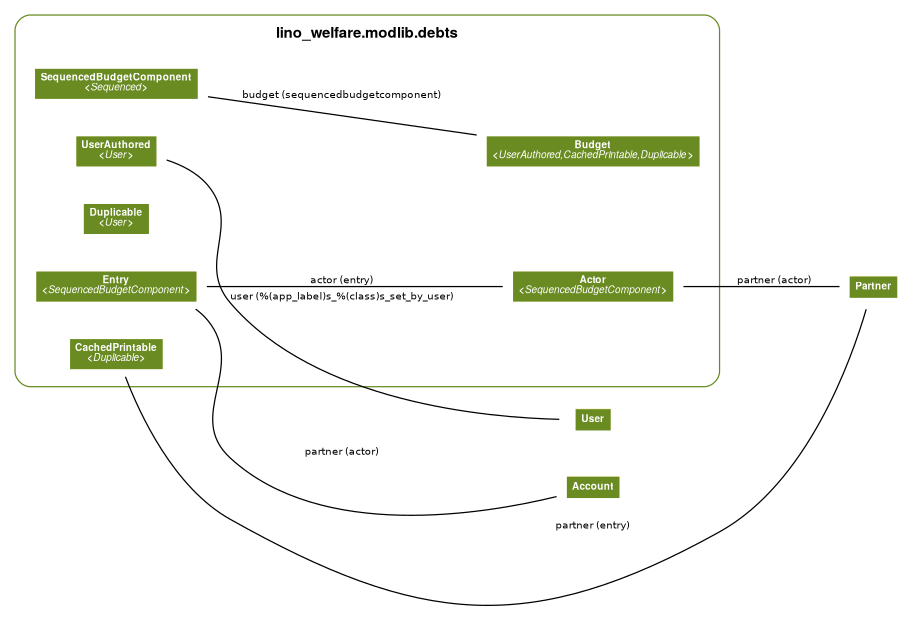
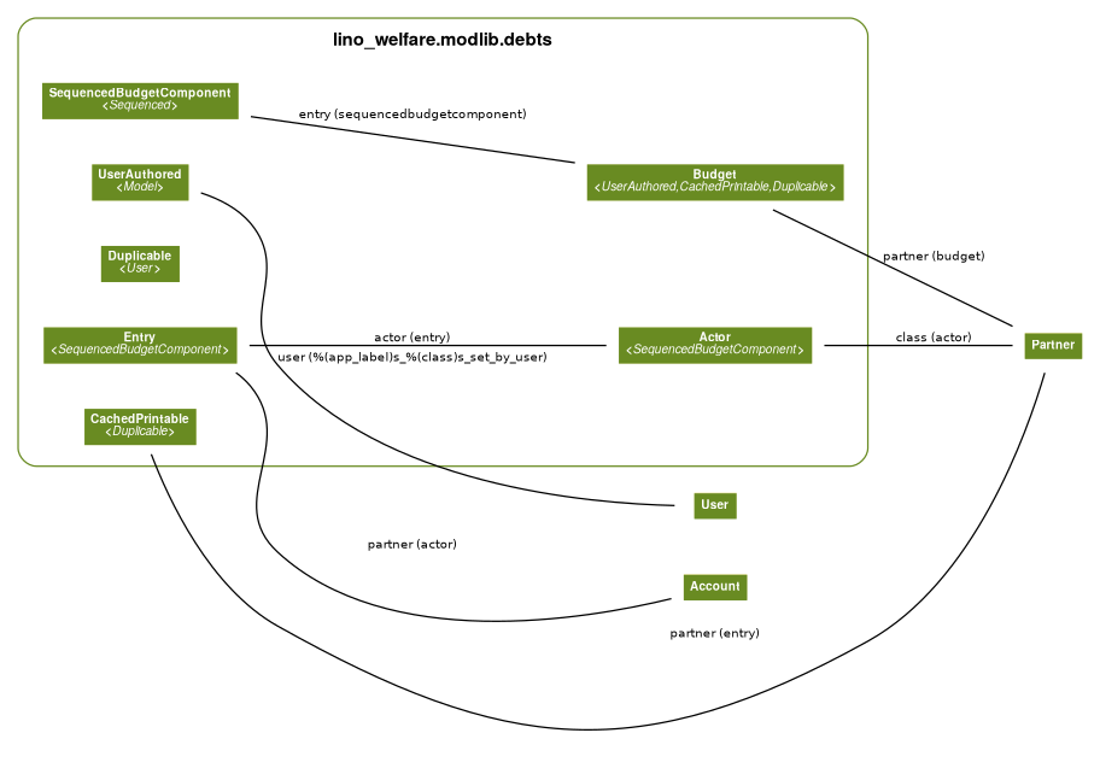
  digraph {
    fontname=Helvetica
    fontsize=8
    rankdir=LR
    node [fontname=Helvetica fontsize=8 shape=plaintext]
    edge [arrowhead=none arrowtail=dot fontname=Helvetica fontsize=8]
    n1 [label=<     <TABLE BGCOLOR="palegoldenrod" BORDER="0" CELLBORDER="0" CELLSPACING="0">      <TR><TD COLSPAN="2" CELLPADDING="4" ALIGN="CENTER" BGCOLOR="olivedrab4"      ><FONT FACE="Helvetica Bold" COLOR="white"      >SequencedBudgetComponent<BR/>&lt;<FONT FACE="Helvetica Italic">Sequenced</FONT>&gt;</FONT></TD></TR>          </TABLE>     >]
-   n2 [label=<     <TABLE BGCOLOR="palegoldenrod" BORDER="0" CELLBORDER="0" CELLSPACING="0">      <TR><TD COLSPAN="2" CELLPADDING="4" ALIGN="CENTER" BGCOLOR="olivedrab4"      ><FONT FACE="Helvetica Bold" COLOR="white"      >UserAuthored<BR/>&lt;<FONT FACE="Helvetica Italic">User</FONT>&gt;</FONT></TD></TR>          </TABLE>     >]
+   n2 [label=<     <TABLE BGCOLOR="palegoldenrod" BORDER="0" CELLBORDER="0" CELLSPACING="0">      <TR><TD COLSPAN="2" CELLPADDING="4" ALIGN="CENTER" BGCOLOR="olivedrab4"      ><FONT FACE="Helvetica Bold" COLOR="white"      >UserAuthored<BR/>&lt;<FONT FACE="Helvetica Italic">Model</FONT>&gt;</FONT></TD></TR>          </TABLE>     >]
    n3 [label=<     <TABLE BGCOLOR="palegoldenrod" BORDER="0" CELLBORDER="0" CELLSPACING="0">      <TR><TD COLSPAN="2" CELLPADDING="4" ALIGN="CENTER" BGCOLOR="olivedrab4"      ><FONT FACE="Helvetica Bold" COLOR="white"      >Duplicable<BR/>&lt;<FONT FACE="Helvetica Italic">User</FONT>&gt;</FONT></TD></TR>          </TABLE>     >]
    n4 [label=<     <TABLE BGCOLOR="palegoldenrod" BORDER="0" CELLBORDER="0" CELLSPACING="0">      <TR><TD COLSPAN="2" CELLPADDING="4" ALIGN="CENTER" BGCOLOR="olivedrab4"      ><FONT FACE="Helvetica Bold" COLOR="white"      >CachedPrintable<BR/>&lt;<FONT FACE="Helvetica Italic">Duplicable</FONT>&gt;</FONT></TD></TR>          </TABLE>     >]
    n5 [label=<     <TABLE BGCOLOR="palegoldenrod" BORDER="0" CELLBORDER="0" CELLSPACING="0">      <TR><TD COLSPAN="2" CELLPADDING="4" ALIGN="CENTER" BGCOLOR="olivedrab4"      ><FONT FACE="Helvetica Bold" COLOR="white"      >Budget<BR/>&lt;<FONT FACE="Helvetica Italic">UserAuthored,CachedPrintable,Duplicable</FONT>&gt;</FONT></TD></TR>          </TABLE>     >]
    n6 [label=<     <TABLE BGCOLOR="palegoldenrod" BORDER="0" CELLBORDER="0" CELLSPACING="0">      <TR><TD COLSPAN="2" CELLPADDING="4" ALIGN="CENTER" BGCOLOR="olivedrab4"      ><FONT FACE="Helvetica Bold" COLOR="white"      >Actor<BR/>&lt;<FONT FACE="Helvetica Italic">SequencedBudgetComponent</FONT>&gt;</FONT></TD></TR>          </TABLE>     >]
    n7 [label=<     <TABLE BGCOLOR="palegoldenrod" BORDER="0" CELLBORDER="0" CELLSPACING="0">      <TR><TD COLSPAN="2" CELLPADDING="4" ALIGN="CENTER" BGCOLOR="olivedrab4"      ><FONT FACE="Helvetica Bold" COLOR="white"      >Entry<BR/>&lt;<FONT FACE="Helvetica Italic">SequencedBudgetComponent</FONT>&gt;</FONT></TD></TR>          </TABLE>     >]
    n8 [label=<       <TABLE BGCOLOR="palegoldenrod" BORDER="0" CELLBORDER="0" CELLSPACING="0">       <TR><TD COLSPAN="2" CELLPADDING="4" ALIGN="CENTER" BGCOLOR="olivedrab4"       ><FONT FACE="Helvetica Bold" COLOR="white"       >User</FONT></TD></TR>       </TABLE>       >]
    n9 [label=<       <TABLE BGCOLOR="palegoldenrod" BORDER="0" CELLBORDER="0" CELLSPACING="0">       <TR><TD COLSPAN="2" CELLPADDING="4" ALIGN="CENTER" BGCOLOR="olivedrab4"       ><FONT FACE="Helvetica Bold" COLOR="white"       >Partner</FONT></TD></TR>       </TABLE>       >]
    n10 [label=<       <TABLE BGCOLOR="palegoldenrod" BORDER="0" CELLBORDER="0" CELLSPACING="0">       <TR><TD COLSPAN="2" CELLPADDING="4" ALIGN="CENTER" BGCOLOR="olivedrab4"       ><FONT FACE="Helvetica Bold" COLOR="white"       >Account</FONT></TD></TR>       </TABLE>       >]
    subgraph cluster_1 {
      color=olivedrab4
      label=<         <TABLE BORDER="0" CELLBORDER="0" CELLSPACING="0">         <TR><TD COLSPAN="2" CELLPADDING="4" ALIGN="CENTER"         ><FONT FACE="Helvetica Bold" COLOR="Black" POINT-SIZE="12"         >lino_welfare.modlib.debts</FONT></TD></TR>         </TABLE>         >
      style=rounded
      n1
      n2
      n3
      n4
      n5
      n6
      n7
    }
-   n1 -> n5 [label="budget (sequencedbudgetcomponent)"]
+   n1 -> n5 [label="entry (sequencedbudgetcomponent)"]
    n2 -> n8 [label="user (%(app_label)s_%(class)s_set_by_user)"]
    n4 -> n9 [label="partner (entry)"]
-   n6 -> n9 [label="partner (actor)"]
+   n5 -> n9 [label="partner (budget)"]
+   n6 -> n9 [label="class (actor)"]
    n7 -> n6 [label="actor (entry)"]
    n7 -> n10 [label="partner (actor)"]
  }
